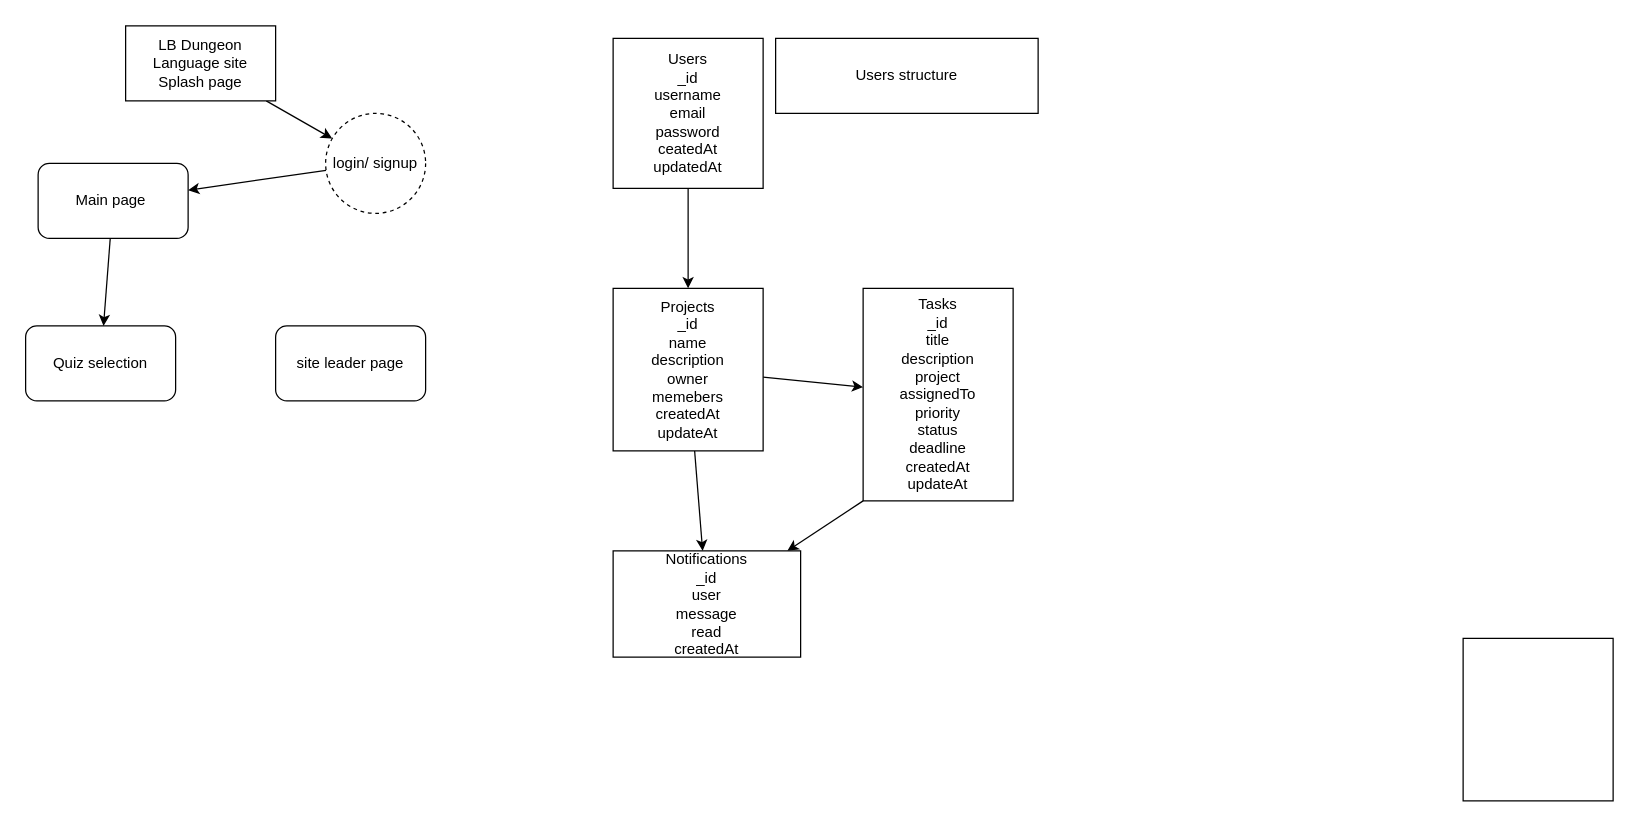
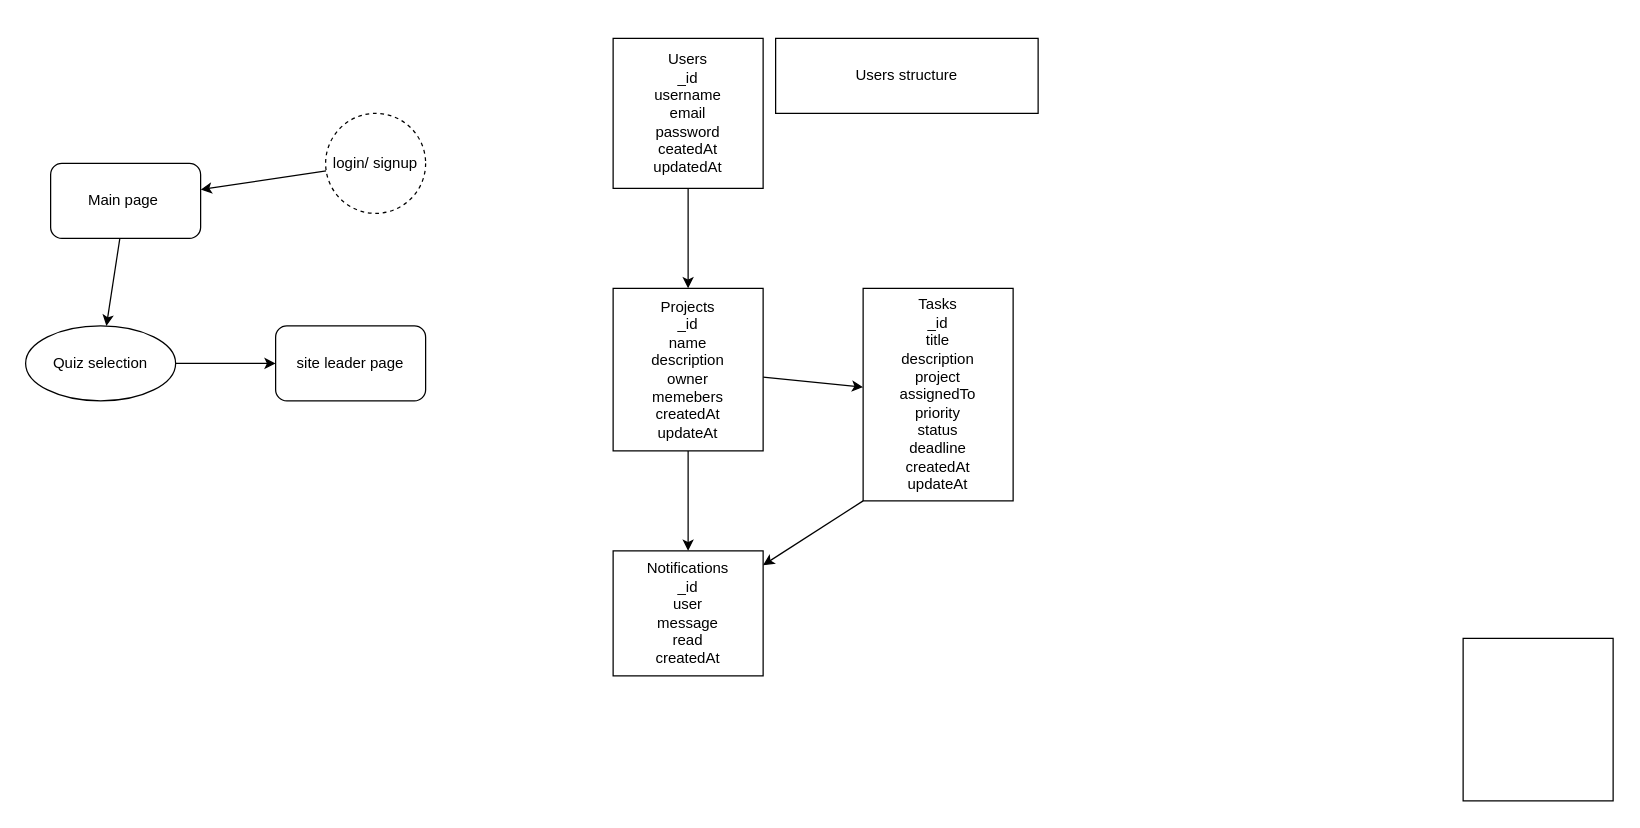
  <mxCell id="0" />
  <mxCell id="1" parent="0" />
- <mxCell id="2" value="" style="edgeStyle=none;html=1;" edge="1" parent="1" source="3" target="5"><mxGeometry relative="1" as="geometry" /></mxCell>
- <mxCell id="3" value="LB Dungeon&lt;br&gt;Language site&lt;br&gt;Splash page" style="whiteSpace=wrap;html=1;" vertex="1" parent="1"><mxGeometry x="100" y="20" width="120" height="60" as="geometry" /></mxCell>
  <mxCell id="4" value="" style="edgeStyle=none;html=1;" edge="1" parent="1" source="5" target="7"><mxGeometry relative="1" as="geometry" /></mxCell>
  <mxCell id="5" value="login/ signup" style="ellipse;whiteSpace=wrap;html=1;dashed=1;" vertex="1" parent="1"><mxGeometry x="260" y="90" width="80" height="80" as="geometry" /></mxCell>
  <mxCell id="6" value="" style="edgeStyle=none;html=1;" edge="1" parent="1" source="7" target="9"><mxGeometry relative="1" as="geometry" /></mxCell>
- <mxCell id="7" value="Main page&amp;nbsp;" style="rounded=1;whiteSpace=wrap;html=1;" vertex="1" parent="1"><mxGeometry x="30" y="130" width="120" height="60" as="geometry" /></mxCell>
- <mxCell id="9" value="Quiz selection" style="whiteSpace=wrap;html=1;rounded=1;" vertex="1" parent="1"><mxGeometry x="20" y="260" width="120" height="60" as="geometry" /></mxCell>
+ <mxCell id="7" value="Main page&amp;nbsp;" style="rounded=1;whiteSpace=wrap;html=1;" vertex="1" parent="1"><mxGeometry x="40" y="130" width="120" height="60" as="geometry" /></mxCell>
+ <mxCell id="8" value="" style="edgeStyle=none;html=1;" edge="1" parent="1" source="9" target="10"><mxGeometry relative="1" as="geometry" /></mxCell>
+ <mxCell id="9" value="Quiz selection" style="ellipse;whiteSpace=wrap;html=1;" vertex="1" parent="1"><mxGeometry x="20" y="260" width="120" height="60" as="geometry" /></mxCell>
  <mxCell id="10" value="site leader page" style="whiteSpace=wrap;html=1;rounded=1;" vertex="1" parent="1"><mxGeometry x="220" y="260" width="120" height="60" as="geometry" /></mxCell>
  <mxCell id="11" value="" style="edgeStyle=none;html=1;" edge="1" parent="1" source="12" target="15"><mxGeometry relative="1" as="geometry" /></mxCell>
  <mxCell id="12" value="Users&lt;br&gt;_id&lt;br&gt;username&lt;br&gt;email&lt;br&gt;password&lt;br&gt;ceatedAt&lt;br&gt;updatedAt" style="whiteSpace=wrap;html=1;" vertex="1" parent="1"><mxGeometry x="490" y="30" width="120" height="120" as="geometry" /></mxCell>
  <mxCell id="13" value="" style="edgeStyle=none;html=1;" edge="1" parent="1" source="15" target="18"><mxGeometry relative="1" as="geometry" /></mxCell>
  <mxCell id="14" value="" style="edgeStyle=none;html=1;" edge="1" parent="1" source="15" target="19"><mxGeometry relative="1" as="geometry" /></mxCell>
  <mxCell id="15" value="Projects&lt;br&gt;_id&lt;br&gt;name&lt;br&gt;description&lt;br&gt;owner&lt;br&gt;memebers&lt;br&gt;createdAt&lt;br&gt;updateAt" style="whiteSpace=wrap;html=1;" vertex="1" parent="1"><mxGeometry x="490" y="230" width="120" height="130" as="geometry" /></mxCell>
  <mxCell id="16" value="" style="whiteSpace=wrap;html=1;" vertex="1" parent="1"><mxGeometry x="1170" y="510" width="120" height="130" as="geometry" /></mxCell>
  <mxCell id="17" style="edgeStyle=none;html=1;exitX=0;exitY=1;exitDx=0;exitDy=0;" edge="1" parent="1" source="18" target="19"><mxGeometry relative="1" as="geometry"><mxPoint x="620" y="450" as="targetPoint" /></mxGeometry></mxCell>
  <mxCell id="18" value="Tasks&lt;br&gt;_id&lt;br&gt;title&lt;br&gt;description&lt;br&gt;project&lt;br&gt;assignedTo&lt;br&gt;priority&lt;br&gt;status&lt;br&gt;deadline&lt;br&gt;createdAt&lt;br&gt;updateAt" style="whiteSpace=wrap;html=1;" vertex="1" parent="1"><mxGeometry x="690" y="230" width="120" height="170" as="geometry" /></mxCell>
- <mxCell id="19" value="Notifications&lt;br&gt;_id&lt;br&gt;user&lt;br&gt;message&lt;br&gt;read&lt;br&gt;createdAt&lt;br&gt;" style="whiteSpace=wrap;html=1;" vertex="1" parent="1"><mxGeometry x="490" y="440" width="150" height="85" as="geometry" /></mxCell>
+ <mxCell id="19" value="Notifications&lt;br&gt;_id&lt;br&gt;user&lt;br&gt;message&lt;br&gt;read&lt;br&gt;createdAt&lt;br&gt;" style="whiteSpace=wrap;html=1;" vertex="1" parent="1"><mxGeometry x="490" y="440" width="120" height="100" as="geometry" /></mxCell>
  <mxCell id="20" value="Users structure" style="whiteSpace=wrap;html=1;" vertex="1" parent="1"><mxGeometry x="620" y="30" width="210" height="60" as="geometry" /></mxCell>
